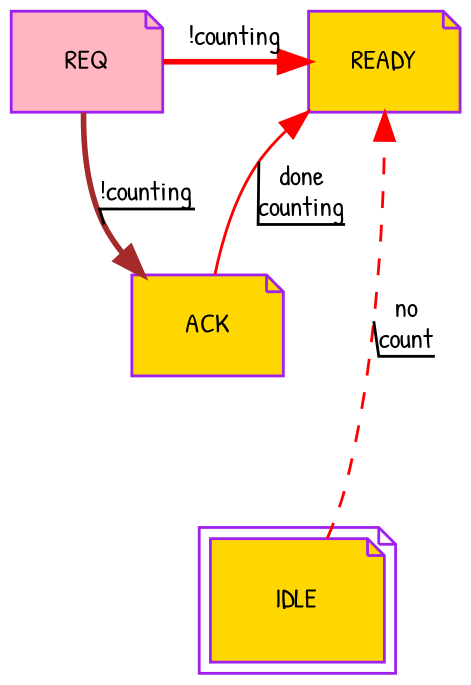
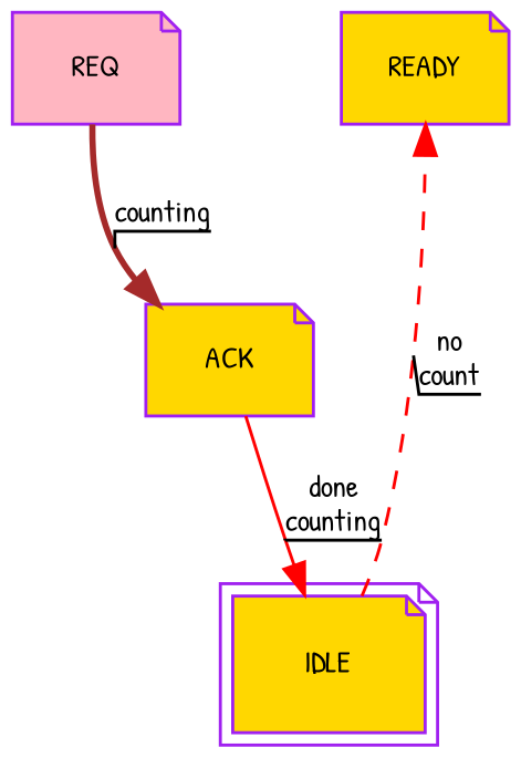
  digraph {
    fontname="Patrick Hand"
    node [color=purple fillcolor=gold fontname="Patrick Hand" fontsize=10 shape=note style=filled]
    edge [color=red decorate=true fontname="Patrick Hand" fontsize=10 style=bold]
    REQ [fillcolor=lightpink]
    READY
    ACK
    IDLE [peripheries=2]
    subgraph sub_1 {
      rank=same
      REQ
      READY
    }
-   REQ -> READY [decorate=false label="!counting"]
-   REQ -> ACK [color=brown label="!counting"]
-   ACK -> READY [label="done\ncounting" style=solid]
+   REQ -> ACK [color=brown label=counting]
+   ACK -> IDLE [label="done\ncounting" style=solid]
    IDLE -> READY [label="no\ncount" style=dashed]
  }
